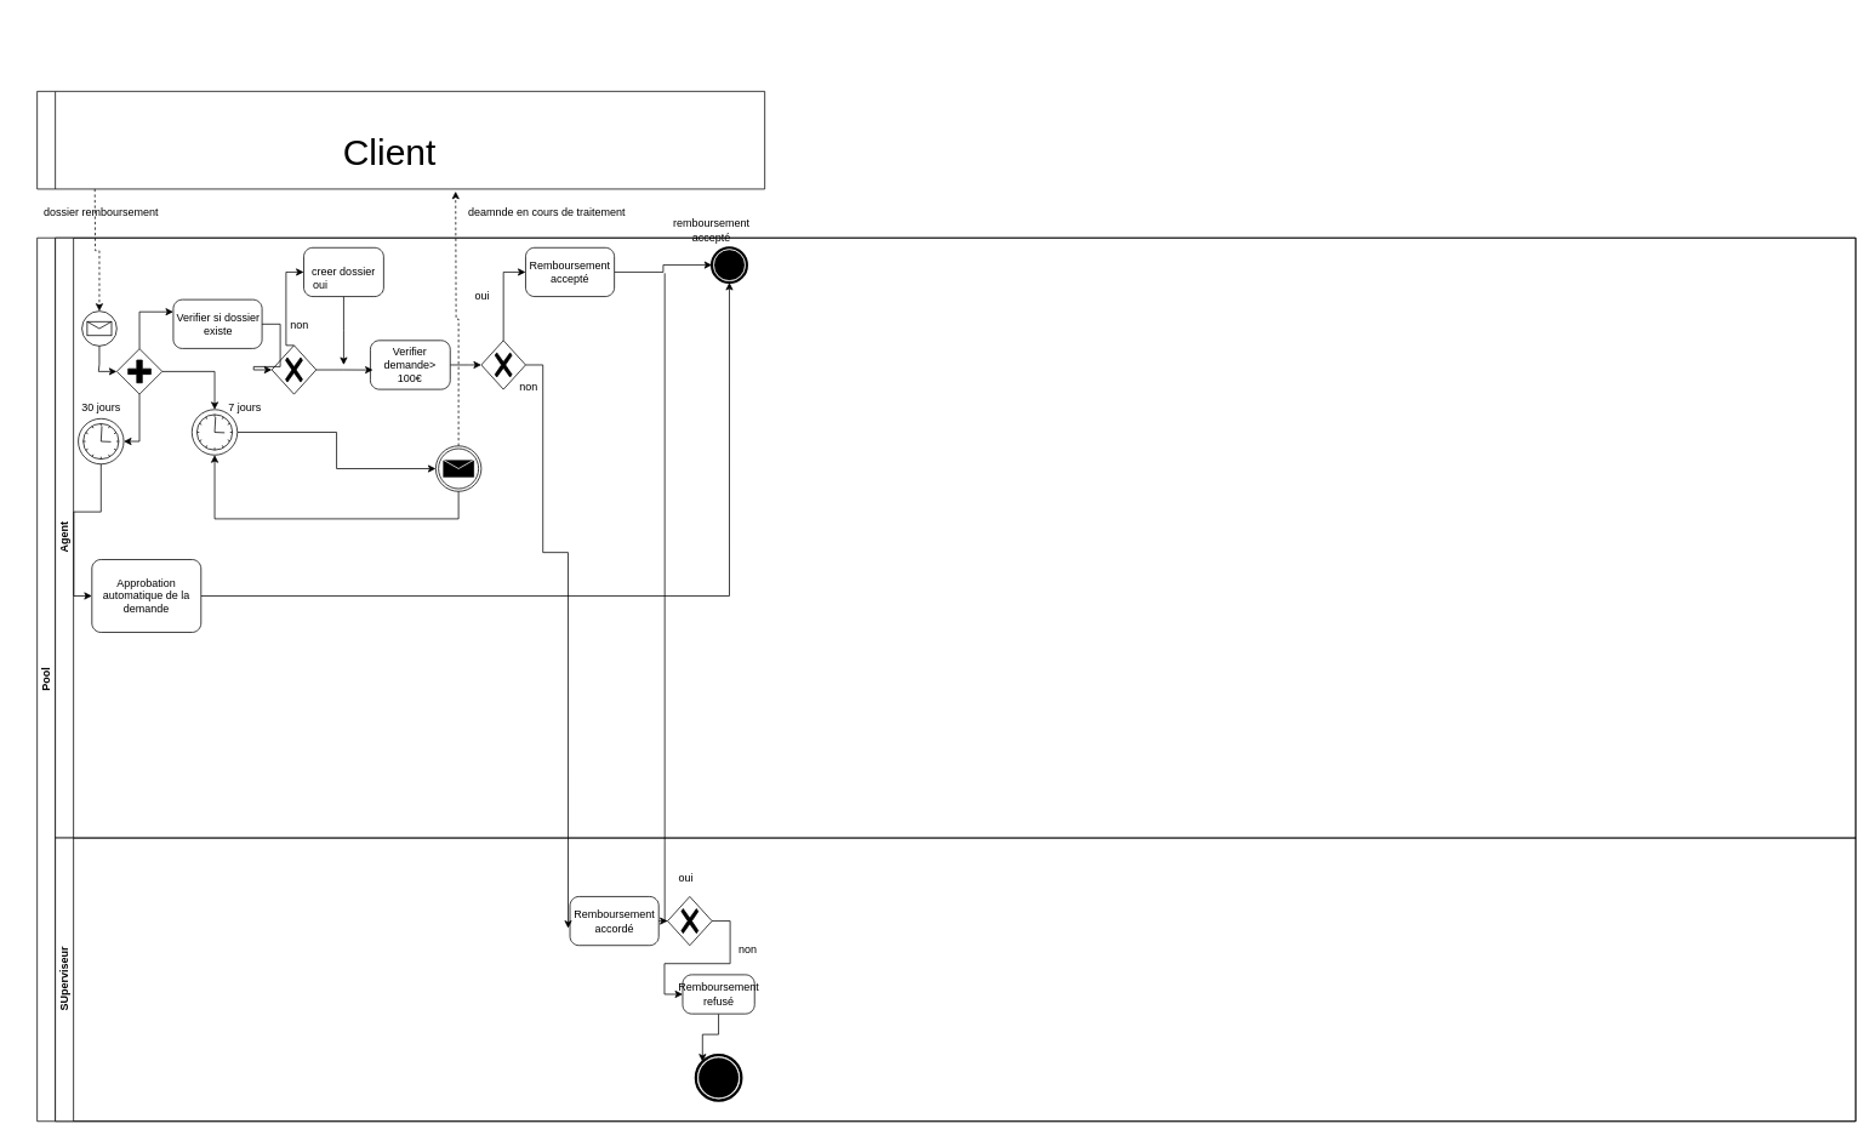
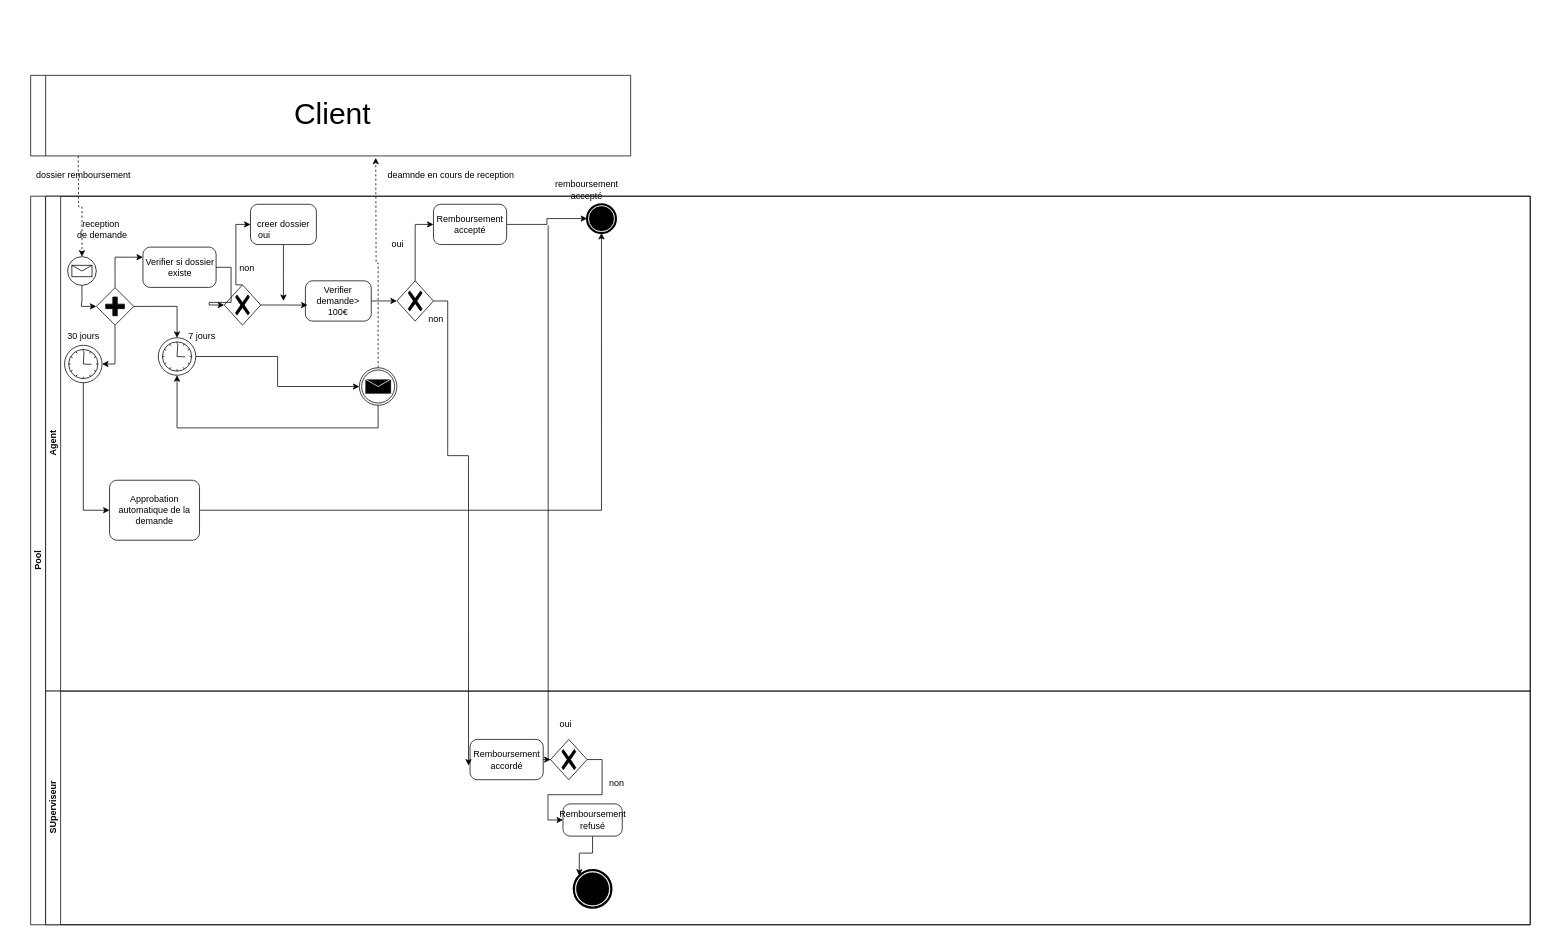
  <mxCell id="0" />
  <mxCell id="1" parent="0" />
  <mxCell id="2" value="" style="group" parent="1" vertex="1" connectable="0"><mxGeometry y="20" width="2019.759" height="1212.836" as="geometry" x="20" /></mxCell>
  <mxCell id="3" value="" style="group" parent="2" vertex="1" connectable="0"><mxGeometry width="2019.759" height="1212.836" as="geometry" /></mxCell>
  <mxCell id="4" value="" style="group" parent="3" vertex="1" connectable="0"><mxGeometry x="10" y="80" width="2009.759" height="1132.836" as="geometry" /></mxCell>
  <mxCell id="5" style="edgeStyle=orthogonalEdgeStyle;rounded=0;orthogonalLoop=1;jettySize=auto;html=1;dashed=1;entryX=0.5;entryY=0;entryDx=0;entryDy=0;entryPerimeter=0;" parent="4" target="10" edge="1"><mxGeometry relative="1" as="geometry"><mxPoint x="73.193" y="107.463" as="sourcePoint" /><mxPoint x="73.193" y="198.806" as="targetPoint" /></mxGeometry></mxCell>
  <mxCell id="6" value="" style="swimlane;startSize=20;horizontal=0;html=1;whiteSpace=wrap;" parent="4" vertex="1"><mxGeometry x="9.759" width="800.241" height="107.463" as="geometry"><mxRectangle y="20" width="50" height="40" as="alternateBounds" /></mxGeometry></mxCell>
- <mxCell id="7" value="&lt;font style=&quot;font-size: 40px;&quot;&gt;Client&lt;/font&gt;" style="text;html=1;align=center;verticalAlign=middle;resizable=0;points=[];autosize=1;strokeColor=none;fillColor=none;" parent="6" vertex="1"><mxGeometry x="322.451" y="36.493" width="130" height="60" as="geometry" /></mxCell>
+ <mxCell id="7" value="&lt;font style=&quot;font-size: 40px;&quot;&gt;Client&lt;/font&gt;" style="text;html=1;align=center;verticalAlign=middle;resizable=0;points=[];autosize=1;strokeColor=none;fillColor=none;" parent="6" vertex="1"><mxGeometry x="337.451" y="21.493" width="130" height="60" as="geometry" /></mxCell>
  <mxCell id="8" value="Pool" style="swimlane;html=1;childLayout=stackLayout;resizeParent=1;resizeParentMax=0;horizontal=0;startSize=20;horizontalStack=0;whiteSpace=wrap;" parent="4" vertex="1"><mxGeometry x="9.759" y="161.194" width="2000" height="971.642" as="geometry" /></mxCell>
  <mxCell id="9" value="Agent" style="swimlane;html=1;startSize=20;horizontal=0;" parent="8" vertex="1"><mxGeometry x="20" width="1980" height="660" as="geometry" /></mxCell>
  <mxCell id="10" value="" style="points=[[0.145,0.145,0],[0.5,0,0],[0.855,0.145,0],[1,0.5,0],[0.855,0.855,0],[0.5,1,0],[0.145,0.855,0],[0,0.5,0]];shape=mxgraph.bpmn.event;html=1;verticalLabelPosition=bottom;labelBackgroundColor=#ffffff;verticalAlign=top;align=center;perimeter=ellipsePerimeter;outlineConnect=0;aspect=fixed;outline=standard;symbol=message;" parent="9" vertex="1"><mxGeometry x="29.277" y="80.597" width="38.298" height="38.298" as="geometry" /></mxCell>
+ <mxCell id="11" value="&lt;div&gt;reception&amp;nbsp;&lt;/div&gt;&lt;div&gt;de demande&lt;/div&gt;" style="text;html=1;align=center;verticalAlign=middle;resizable=0;points=[];autosize=1;strokeColor=none;fillColor=none;" parent="9" vertex="1"><mxGeometry x="29.759" y="24.475" width="90" height="40" as="geometry" /></mxCell>
  <mxCell id="12" value="Verifier si dossier existe" style="points=[[0.25,0,0],[0.5,0,0],[0.75,0,0],[1,0.25,0],[1,0.5,0],[1,0.75,0],[0.75,1,0],[0.5,1,0],[0.25,1,0],[0,0.75,0],[0,0.5,0],[0,0.25,0]];shape=mxgraph.bpmn.task;whiteSpace=wrap;rectStyle=rounded;size=10;html=1;container=1;expand=0;collapsible=0;taskMarker=abstract;" parent="9" vertex="1"><mxGeometry x="129.758" y="67.884" width="97.59" height="53.731" as="geometry" /></mxCell>
  <mxCell id="13" value="" style="points=[[0.25,0.25,0],[0.5,0,0],[0.75,0.25,0],[1,0.5,0],[0.75,0.75,0],[0.5,1,0],[0.25,0.75,0],[0,0.5,0]];shape=mxgraph.bpmn.gateway2;html=1;verticalLabelPosition=bottom;labelBackgroundColor=#ffffff;verticalAlign=top;align=center;perimeter=rhombusPerimeter;outlineConnect=0;outline=none;symbol=none;gwType=exclusive;" parent="9" vertex="1"><mxGeometry x="238.12" y="118.209" width="48.795" height="53.731" as="geometry" /></mxCell>
  <mxCell id="14" style="edgeStyle=orthogonalEdgeStyle;rounded=0;orthogonalLoop=1;jettySize=auto;html=1;entryX=0;entryY=0.5;entryDx=0;entryDy=0;entryPerimeter=0;" parent="9" source="12" target="13" edge="1"><mxGeometry relative="1" as="geometry" /></mxCell>
  <mxCell id="15" style="edgeStyle=orthogonalEdgeStyle;rounded=0;orthogonalLoop=1;jettySize=auto;html=1;" parent="9" source="16" edge="1"><mxGeometry relative="1" as="geometry"><mxPoint x="317.169" y="139.701" as="targetPoint" /></mxGeometry></mxCell>
  <mxCell id="16" value="creer dossier" style="points=[[0.25,0,0],[0.5,0,0],[0.75,0,0],[1,0.25,0],[1,0.5,0],[1,0.75,0],[0.75,1,0],[0.5,1,0],[0.25,1,0],[0,0.75,0],[0,0.5,0],[0,0.25,0]];shape=mxgraph.bpmn.task;whiteSpace=wrap;rectStyle=rounded;size=10;html=1;container=1;expand=0;collapsible=0;taskMarker=abstract;" parent="9" vertex="1"><mxGeometry x="273.253" y="10.746" width="87.831" height="53.731" as="geometry" /></mxCell>
  <mxCell id="17" style="edgeStyle=orthogonalEdgeStyle;rounded=0;orthogonalLoop=1;jettySize=auto;html=1;exitX=0.5;exitY=0;exitDx=0;exitDy=0;exitPerimeter=0;entryX=0;entryY=0.5;entryDx=0;entryDy=0;entryPerimeter=0;" parent="9" source="13" target="16" edge="1"><mxGeometry relative="1" as="geometry"><Array as="points"><mxPoint x="253.735" y="118.209" /><mxPoint x="253.735" y="37.612" /></Array></mxGeometry></mxCell>
  <mxCell id="18" value="non" style="text;html=1;align=center;verticalAlign=middle;resizable=0;points=[];autosize=1;" parent="9" vertex="1"><mxGeometry x="247.88" y="80.597" width="40" height="30" as="geometry" /></mxCell>
  <mxCell id="19" style="edgeStyle=orthogonalEdgeStyle;rounded=0;orthogonalLoop=1;jettySize=auto;html=1;exitX=1;exitY=0.5;exitDx=0;exitDy=0;exitPerimeter=0;" parent="9" source="20" target="22" edge="1"><mxGeometry relative="1" as="geometry" /></mxCell>
  <mxCell id="20" value="Verifier demande&amp;gt; 100€" style="points=[[0.25,0,0],[0.5,0,0],[0.75,0,0],[1,0.25,0],[1,0.5,0],[1,0.75,0],[0.75,1,0],[0.5,1,0],[0.25,1,0],[0,0.75,0],[0,0.5,0],[0,0.25,0]];shape=mxgraph.bpmn.task;whiteSpace=wrap;rectStyle=rounded;size=10;html=1;container=1;expand=0;collapsible=0;taskMarker=abstract;" parent="9" vertex="1"><mxGeometry x="346.446" y="112.836" width="87.831" height="53.731" as="geometry" /></mxCell>
  <mxCell id="21" style="edgeStyle=orthogonalEdgeStyle;rounded=0;orthogonalLoop=1;jettySize=auto;html=1;entryX=0.032;entryY=0.603;entryDx=0;entryDy=0;entryPerimeter=0;" parent="9" source="13" target="20" edge="1"><mxGeometry relative="1" as="geometry" /></mxCell>
  <mxCell id="22" value="" style="points=[[0.25,0.25,0],[0.5,0,0],[0.75,0.25,0],[1,0.5,0],[0.75,0.75,0],[0.5,1,0],[0.25,0.75,0],[0,0.5,0]];shape=mxgraph.bpmn.gateway2;html=1;verticalLabelPosition=bottom;labelBackgroundColor=#ffffff;verticalAlign=top;align=center;perimeter=rhombusPerimeter;outlineConnect=0;outline=none;symbol=none;gwType=exclusive;" parent="9" vertex="1"><mxGeometry x="468.434" y="112.836" width="48.795" height="53.731" as="geometry" /></mxCell>
  <mxCell id="23" style="edgeStyle=orthogonalEdgeStyle;rounded=0;orthogonalLoop=1;jettySize=auto;html=1;" parent="9" source="24" target="27" edge="1"><mxGeometry relative="1" as="geometry" /></mxCell>
  <mxCell id="24" value="Remboursement accepté" style="points=[[0.25,0,0],[0.5,0,0],[0.75,0,0],[1,0.25,0],[1,0.5,0],[1,0.75,0],[0.75,1,0],[0.5,1,0],[0.25,1,0],[0,0.75,0],[0,0.5,0],[0,0.25,0]];shape=mxgraph.bpmn.task;whiteSpace=wrap;rectStyle=rounded;size=10;html=1;container=1;expand=0;collapsible=0;taskMarker=abstract;" parent="9" vertex="1"><mxGeometry x="517.229" y="10.746" width="97.59" height="53.731" as="geometry" /></mxCell>
  <mxCell id="25" style="edgeStyle=orthogonalEdgeStyle;rounded=0;orthogonalLoop=1;jettySize=auto;html=1;entryX=0;entryY=0.5;entryDx=0;entryDy=0;entryPerimeter=0;" parent="9" source="22" target="24" edge="1"><mxGeometry relative="1" as="geometry" /></mxCell>
  <mxCell id="26" value="oui" style="text;html=1;align=center;verticalAlign=middle;resizable=0;points=[];autosize=1;" parent="9" vertex="1"><mxGeometry x="448.916" y="48.358" width="40" height="30" as="geometry" /></mxCell>
  <mxCell id="27" value="" style="points=[[0.145,0.145,0],[0.5,0,0],[0.855,0.145,0],[1,0.5,0],[0.855,0.855,0],[0.5,1,0],[0.145,0.855,0],[0,0.5,0]];shape=mxgraph.bpmn.event;html=1;verticalLabelPosition=bottom;labelBackgroundColor=#ffffff;verticalAlign=top;align=center;perimeter=ellipsePerimeter;outlineConnect=0;aspect=fixed;outline=end;symbol=terminate;" parent="9" vertex="1"><mxGeometry x="722.169" y="10.746" width="38.298" height="38.298" as="geometry" /></mxCell>
  <mxCell id="28" value="non" style="text;html=1;align=center;verticalAlign=middle;resizable=0;points=[];autosize=1;" parent="9" vertex="1"><mxGeometry x="500.241" y="148.806" width="40" height="30" as="geometry" /></mxCell>
  <mxCell id="29" style="edgeStyle=orthogonalEdgeStyle;rounded=0;orthogonalLoop=1;jettySize=auto;html=1;exitX=1;exitY=0.5;exitDx=0;exitDy=0;exitPerimeter=0;" parent="9" source="30" target="37" edge="1"><mxGeometry relative="1" as="geometry" /></mxCell>
  <mxCell id="30" value="" style="points=[[0.145,0.145,0],[0.5,0,0],[0.855,0.145,0],[1,0.5,0],[0.855,0.855,0],[0.5,1,0],[0.145,0.855,0],[0,0.5,0]];shape=mxgraph.bpmn.event;html=1;verticalLabelPosition=bottom;labelBackgroundColor=#ffffff;verticalAlign=top;align=center;perimeter=ellipsePerimeter;outlineConnect=0;aspect=fixed;outline=standard;symbol=timer;" parent="9" vertex="1"><mxGeometry x="150.241" y="188.806" width="50" height="50" as="geometry" /></mxCell>
  <mxCell id="31" style="edgeStyle=orthogonalEdgeStyle;rounded=0;orthogonalLoop=1;jettySize=auto;html=1;exitX=1;exitY=0.5;exitDx=0;exitDy=0;exitPerimeter=0;" parent="9" source="32" target="30" edge="1"><mxGeometry relative="1" as="geometry" /></mxCell>
  <mxCell id="32" value="" style="points=[[0.25,0.25,0],[0.5,0,0],[0.75,0.25,0],[1,0.5,0],[0.75,0.75,0],[0.5,1,0],[0.25,0.75,0],[0,0.5,0]];shape=mxgraph.bpmn.gateway2;html=1;verticalLabelPosition=bottom;labelBackgroundColor=#ffffff;verticalAlign=top;align=center;perimeter=rhombusPerimeter;outlineConnect=0;outline=none;symbol=none;gwType=parallel;" parent="9" vertex="1"><mxGeometry x="67.571" y="121.936" width="50" height="50" as="geometry" /></mxCell>
  <mxCell id="33" style="edgeStyle=orthogonalEdgeStyle;rounded=0;orthogonalLoop=1;jettySize=auto;html=1;entryX=0;entryY=0.5;entryDx=0;entryDy=0;entryPerimeter=0;" parent="9" source="10" target="32" edge="1"><mxGeometry relative="1" as="geometry" /></mxCell>
  <mxCell id="34" style="edgeStyle=orthogonalEdgeStyle;rounded=0;orthogonalLoop=1;jettySize=auto;html=1;exitX=0.5;exitY=0;exitDx=0;exitDy=0;exitPerimeter=0;entryX=0;entryY=0.25;entryDx=0;entryDy=0;entryPerimeter=0;" parent="9" source="32" target="12" edge="1"><mxGeometry relative="1" as="geometry" /></mxCell>
  <mxCell id="35" value="7 jours" style="text;html=1;align=center;verticalAlign=middle;resizable=0;points=[];autosize=1;strokeColor=none;fillColor=none;" parent="9" vertex="1"><mxGeometry x="178.121" y="171.936" width="60" height="30" as="geometry" /></mxCell>
  <mxCell id="36" style="edgeStyle=orthogonalEdgeStyle;rounded=0;orthogonalLoop=1;jettySize=auto;html=1;dashed=1;" parent="9" source="37" edge="1"><mxGeometry relative="1" as="geometry"><mxPoint x="440.241" y="-51.194" as="targetPoint" /></mxGeometry></mxCell>
  <mxCell id="37" value="" style="points=[[0.145,0.145,0],[0.5,0,0],[0.855,0.145,0],[1,0.5,0],[0.855,0.855,0],[0.5,1,0],[0.145,0.855,0],[0,0.5,0]];shape=mxgraph.bpmn.event;html=1;verticalLabelPosition=bottom;labelBackgroundColor=#ffffff;verticalAlign=top;align=center;perimeter=ellipsePerimeter;outlineConnect=0;aspect=fixed;outline=throwing;symbol=message;" parent="9" vertex="1"><mxGeometry x="418.431" y="228.806" width="50" height="50" as="geometry" /></mxCell>
  <mxCell id="38" style="edgeStyle=orthogonalEdgeStyle;rounded=0;orthogonalLoop=1;jettySize=auto;html=1;entryX=0.5;entryY=1;entryDx=0;entryDy=0;entryPerimeter=0;" parent="9" source="37" target="30" edge="1"><mxGeometry relative="1" as="geometry"><Array as="points"><mxPoint x="443" y="309" /><mxPoint x="175" y="309" /></Array></mxGeometry></mxCell>
  <mxCell id="39" value="" style="points=[[0.145,0.145,0],[0.5,0,0],[0.855,0.145,0],[1,0.5,0],[0.855,0.855,0],[0.5,1,0],[0.145,0.855,0],[0,0.5,0]];shape=mxgraph.bpmn.event;html=1;verticalLabelPosition=bottom;labelBackgroundColor=#ffffff;verticalAlign=top;align=center;perimeter=ellipsePerimeter;outlineConnect=0;aspect=fixed;outline=standard;symbol=timer;" vertex="1" parent="9"><mxGeometry x="25.241" y="198.806" width="50" height="50" as="geometry" /></mxCell>
  <mxCell id="40" style="edgeStyle=orthogonalEdgeStyle;rounded=0;orthogonalLoop=1;jettySize=auto;html=1;entryX=1;entryY=0.5;entryDx=0;entryDy=0;entryPerimeter=0;" edge="1" parent="9" source="32" target="39"><mxGeometry relative="1" as="geometry"><Array as="points"><mxPoint x="93" y="224" /></Array></mxGeometry></mxCell>
  <mxCell id="41" value="30 jours" style="text;html=1;align=center;verticalAlign=middle;resizable=0;points=[];autosize=1;strokeColor=none;fillColor=none;" vertex="1" parent="9"><mxGeometry x="15.241" y="171.936" width="70" height="30" as="geometry" /></mxCell>
  <mxCell id="42" style="edgeStyle=orthogonalEdgeStyle;rounded=0;orthogonalLoop=1;jettySize=auto;html=1;exitX=1;exitY=0.5;exitDx=0;exitDy=0;exitPerimeter=0;" edge="1" parent="9" source="43" target="27"><mxGeometry relative="1" as="geometry" /></mxCell>
- <mxCell id="43" value="Approbation automatique de la demande" style="points=[[0.25,0,0],[0.5,0,0],[0.75,0,0],[1,0.25,0],[1,0.5,0],[1,0.75,0],[0.75,1,0],[0.5,1,0],[0.25,1,0],[0,0.75,0],[0,0.5,0],[0,0.25,0]];shape=mxgraph.bpmn.task;whiteSpace=wrap;rectStyle=rounded;size=10;html=1;container=1;expand=0;collapsible=0;taskMarker=abstract;" vertex="1" parent="9"><mxGeometry x="40.241" y="353.806" width="120" height="80" as="geometry" /></mxCell>
+ <mxCell id="43" value="Approbation automatique de la demande" style="points=[[0.25,0,0],[0.5,0,0],[0.75,0,0],[1,0.25,0],[1,0.5,0],[1,0.75,0],[0.75,1,0],[0.5,1,0],[0.25,1,0],[0,0.75,0],[0,0.5,0],[0,0.25,0]];shape=mxgraph.bpmn.task;whiteSpace=wrap;rectStyle=rounded;size=10;html=1;container=1;expand=0;collapsible=0;taskMarker=abstract;" vertex="1" parent="9"><mxGeometry x="85.241" y="378.806" width="120" height="80" as="geometry" /></mxCell>
  <mxCell id="44" style="edgeStyle=orthogonalEdgeStyle;rounded=0;orthogonalLoop=1;jettySize=auto;html=1;exitX=0.5;exitY=1;exitDx=0;exitDy=0;exitPerimeter=0;entryX=0;entryY=0.5;entryDx=0;entryDy=0;entryPerimeter=0;" edge="1" parent="9" source="39" target="43"><mxGeometry relative="1" as="geometry" /></mxCell>
  <mxCell id="45" value="SUperviseur" style="swimlane;html=1;startSize=20;horizontal=0;" parent="8" vertex="1"><mxGeometry x="20" y="660" width="1980" height="311.642" as="geometry" /></mxCell>
  <mxCell id="46" value="Remboursement accordé" style="points=[[0.25,0,0],[0.5,0,0],[0.75,0,0],[1,0.25,0],[1,0.5,0],[1,0.75,0],[0.75,1,0],[0.5,1,0],[0.25,1,0],[0,0.75,0],[0,0.5,0],[0,0.25,0]];shape=mxgraph.bpmn.task;whiteSpace=wrap;rectStyle=rounded;size=10;html=1;container=1;expand=0;collapsible=0;taskMarker=abstract;" parent="45" vertex="1"><mxGeometry x="566.024" y="64.478" width="97.59" height="53.731" as="geometry" /></mxCell>
  <mxCell id="47" style="edgeStyle=orthogonalEdgeStyle;rounded=0;orthogonalLoop=1;jettySize=auto;html=1;startArrow=none;startFill=0;endArrow=none;endFill=0;" parent="45" source="48" edge="1"><mxGeometry relative="1" as="geometry"><mxPoint x="670.241" y="-621.194" as="targetPoint" /><Array as="points"><mxPoint x="670" y="91" /></Array></mxGeometry></mxCell>
  <mxCell id="48" value="" style="points=[[0.25,0.25,0],[0.5,0,0],[0.75,0.25,0],[1,0.5,0],[0.75,0.75,0],[0.5,1,0],[0.25,0.75,0],[0,0.5,0]];shape=mxgraph.bpmn.gateway2;html=1;verticalLabelPosition=bottom;labelBackgroundColor=#ffffff;verticalAlign=top;align=center;perimeter=rhombusPerimeter;outlineConnect=0;outline=none;symbol=none;gwType=exclusive;" parent="45" vertex="1"><mxGeometry x="673.373" y="64.478" width="48.795" height="53.731" as="geometry" /></mxCell>
  <mxCell id="49" style="edgeStyle=orthogonalEdgeStyle;rounded=0;orthogonalLoop=1;jettySize=auto;html=1;exitX=1;exitY=0.5;exitDx=0;exitDy=0;exitPerimeter=0;entryX=0;entryY=0.5;entryDx=0;entryDy=0;entryPerimeter=0;" parent="45" source="46" target="48" edge="1"><mxGeometry relative="1" as="geometry" /></mxCell>
  <mxCell id="50" style="edgeStyle=orthogonalEdgeStyle;rounded=0;orthogonalLoop=1;jettySize=auto;html=1;entryX=0.145;entryY=0.145;entryDx=0;entryDy=0;entryPerimeter=0;" parent="45" source="51" edge="1" target="55"><mxGeometry relative="1" as="geometry"><mxPoint x="729.488" y="236.418" as="targetPoint" /></mxGeometry></mxCell>
  <mxCell id="51" value="Remboursement refusé" style="points=[[0.25,0,0],[0.5,0,0],[0.75,0,0],[1,0.25,0],[1,0.5,0],[1,0.75,0],[0.75,1,0],[0.5,1,0],[0.25,1,0],[0,0.75,0],[0,0.5,0],[0,0.25,0]];shape=mxgraph.bpmn.task;whiteSpace=wrap;rectStyle=rounded;size=10;html=1;container=1;expand=0;collapsible=0;taskMarker=abstract;" parent="45" vertex="1"><mxGeometry x="689.964" y="150.448" width="79.048" height="42.985" as="geometry" /></mxCell>
  <mxCell id="52" style="edgeStyle=orthogonalEdgeStyle;rounded=0;orthogonalLoop=1;jettySize=auto;html=1;exitX=1;exitY=0.5;exitDx=0;exitDy=0;exitPerimeter=0;entryX=0;entryY=0.5;entryDx=0;entryDy=0;entryPerimeter=0;" parent="45" source="48" target="51" edge="1"><mxGeometry relative="1" as="geometry" /></mxCell>
  <mxCell id="53" value="non" style="text;html=1;align=center;verticalAlign=middle;resizable=0;points=[];autosize=1;strokeColor=none;fillColor=none;" parent="45" vertex="1"><mxGeometry x="741.687" y="107.463" width="40" height="30" as="geometry" /></mxCell>
  <mxCell id="54" value="oui" style="text;html=1;align=center;verticalAlign=middle;resizable=0;points=[];autosize=1;" parent="45" vertex="1"><mxGeometry x="673.371" y="28.806" width="40" height="30" as="geometry" /></mxCell>
  <mxCell id="55" value="" style="points=[[0.145,0.145,0],[0.5,0,0],[0.855,0.145,0],[1,0.5,0],[0.855,0.855,0],[0.5,1,0],[0.145,0.855,0],[0,0.5,0]];shape=mxgraph.bpmn.event;html=1;verticalLabelPosition=bottom;labelBackgroundColor=#ffffff;verticalAlign=top;align=center;perimeter=ellipsePerimeter;outlineConnect=0;aspect=fixed;outline=end;symbol=terminate;" vertex="1" parent="45"><mxGeometry x="704.491" y="238.806" width="50" height="50" as="geometry" /></mxCell>
  <mxCell id="56" style="edgeStyle=orthogonalEdgeStyle;rounded=0;orthogonalLoop=1;jettySize=auto;html=1;entryX=-0.021;entryY=0.648;entryDx=0;entryDy=0;entryPerimeter=0;" parent="8" source="22" target="46" edge="1"><mxGeometry relative="1" as="geometry"><Array as="points"><mxPoint x="556.265" y="139.701" /><mxPoint x="556.265" y="346.03" /></Array></mxGeometry></mxCell>
  <mxCell id="57" value="dossier remboursement" style="text;html=1;align=center;verticalAlign=middle;resizable=0;points=[];autosize=1;strokeColor=none;fillColor=none;" parent="4" vertex="1"><mxGeometry y="118.209" width="160" height="30" as="geometry" /></mxCell>
- <mxCell id="58" value="deamnde en cours de traitement" style="text;html=1;align=center;verticalAlign=middle;resizable=0;points=[];autosize=1;strokeColor=none;fillColor=none;" parent="4" vertex="1"><mxGeometry x="470" y="118.21" width="200" height="30" as="geometry" /></mxCell>
+ <mxCell id="58" value="deamnde en cours de reception" style="text;html=1;align=center;verticalAlign=middle;resizable=0;points=[];autosize=1;strokeColor=none;fillColor=none;" parent="4" vertex="1"><mxGeometry x="470" y="118.21" width="200" height="30" as="geometry" /></mxCell>
  <mxCell id="59" value="oui" style="text;html=1;align=center;verticalAlign=middle;resizable=0;points=[];autosize=1;" parent="2" vertex="1"><mxGeometry x="311" y="278" width="40" height="30" as="geometry" /></mxCell>
  <mxCell id="60" value="&lt;div&gt;remboursement&lt;/div&gt;&lt;div&gt;accepté&lt;/div&gt;" style="text;html=1;align=center;verticalAlign=middle;resizable=0;points=[];autosize=1;strokeColor=none;fillColor=none;" parent="2" vertex="1"><mxGeometry x="706" y="213" width="110" height="40" as="geometry" /></mxCell>
